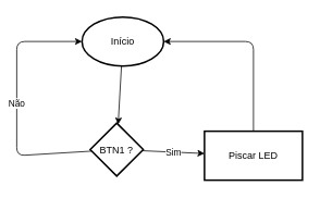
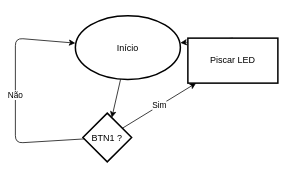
  <mxCell id="0" />
  <mxCell id="1" parent="0" />
  <mxCell id="2" value="" style="edgeStyle=none;html=1;" edge="1" parent="1" source="3" target="6"><mxGeometry relative="1" as="geometry" /></mxCell>
- <mxCell id="3" value="Início" style="strokeWidth=2;html=1;shape=mxgraph.flowchart.start_1;whiteSpace=wrap;" vertex="1" parent="1"><mxGeometry x="100" y="20" width="100" height="60" as="geometry" /></mxCell>
+ <mxCell id="3" value="Início" style="strokeWidth=2;html=1;shape=mxgraph.flowchart.start_1;whiteSpace=wrap;" vertex="1" parent="1"><mxGeometry x="100" y="20" width="140" height="85" as="geometry" /></mxCell>
  <mxCell id="4" value="Sim" style="edgeStyle=none;html=1;" edge="1" parent="1" source="6" target="8"><mxGeometry relative="1" as="geometry" /></mxCell>
  <mxCell id="5" value="Não" style="edgeStyle=none;html=1;" edge="1" parent="1" source="6" target="3"><mxGeometry relative="1" as="geometry"><mxPoint x="0" y="170" as="targetPoint" /><Array as="points"><mxPoint x="20" y="190" /><mxPoint x="20" y="50" /></Array></mxGeometry></mxCell>
  <mxCell id="6" value="BTN1 ?" style="rhombus;whiteSpace=wrap;html=1;strokeWidth=2;" vertex="1" parent="1"><mxGeometry x="110" y="150" width="65" height="65" as="geometry" /></mxCell>
  <mxCell id="7" style="edgeStyle=none;html=1;" edge="1" parent="1" source="8" target="3"><mxGeometry relative="1" as="geometry"><Array as="points"><mxPoint x="310" y="50" /></Array></mxGeometry></mxCell>
- <mxCell id="8" value="Piscar LED" style="whiteSpace=wrap;html=1;strokeWidth=2;" vertex="1" parent="1"><mxGeometry x="250" y="160" width="120" height="60" as="geometry" /></mxCell>
+ <mxCell id="8" value="Piscar LED" style="whiteSpace=wrap;html=1;strokeWidth=2;" vertex="1" parent="1"><mxGeometry x="250" y="50" width="120" height="60" as="geometry" /></mxCell>
